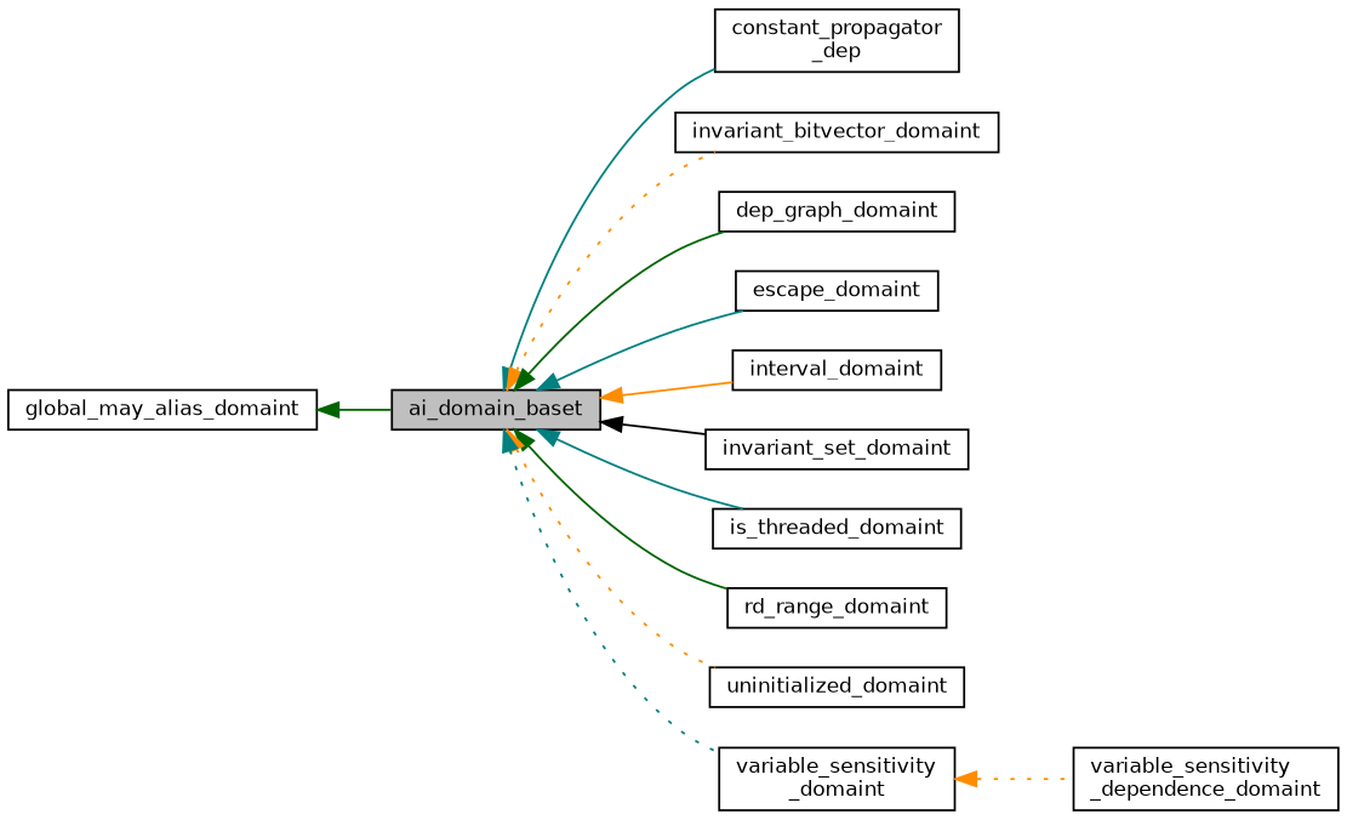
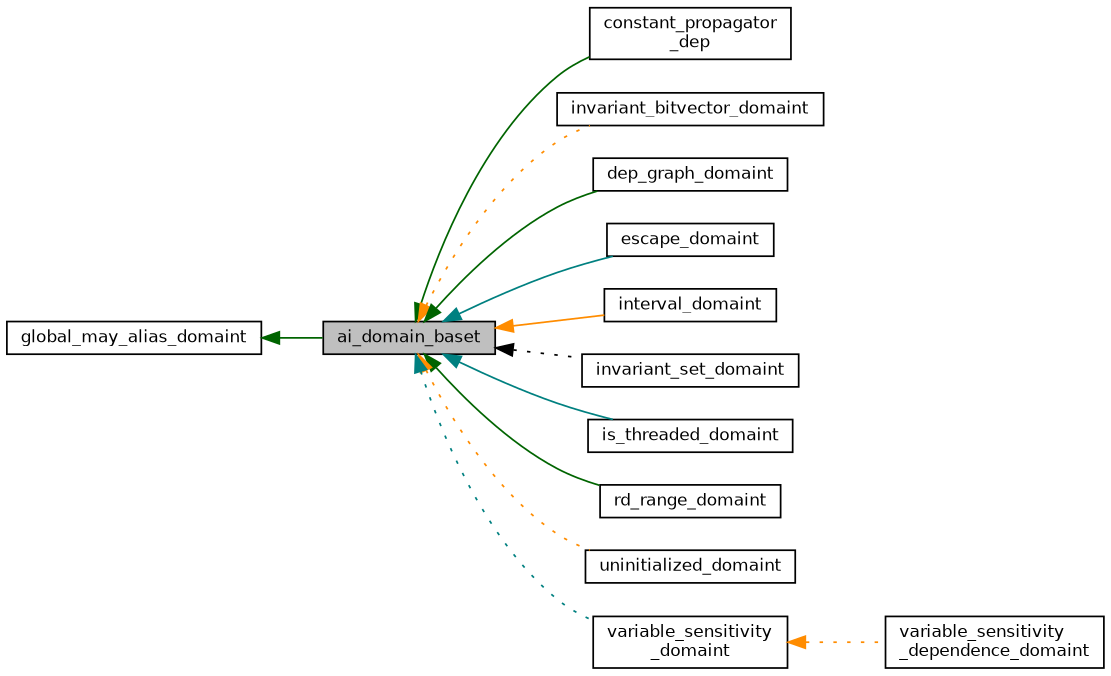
  digraph {
    rankdir=LR
    node [color=black fontname=Helvetica fontsize=10 shape=record]
    edge [color=teal dir=back fontname=Helvetica fontsize=10 labelfontname=Helvetica labelfontsize=10 style=solid]
    n1 [fillcolor=grey75 fontcolor=black height=0.2 label=ai_domain_baset style=filled width=0.4]
    n2 [height=0.2 label="constant_propagator\l_dep" width=0.4]
    n3 [height=0.2 label=invariant_bitvector_domaint width=0.4]
    n4 [height=0.2 label=dep_graph_domaint width=0.4]
    n5 [height=0.2 label=escape_domaint width=0.4]
    n6 [height=0.2 label=interval_domaint width=0.4]
    n7 [height=0.2 label=invariant_set_domaint width=0.4]
    n8 [height=0.2 label=is_threaded_domaint width=0.4]
    n9 [height=0.2 label=rd_range_domaint width=0.4]
    n10 [height=0.2 label=uninitialized_domaint width=0.4]
    n11 [height=0.2 label="variable_sensitivity\l_domaint" width=0.4]
    n12 [height=0.2 label=global_may_alias_domaint width=0.4]
    n13 [height=0.2 label="variable_sensitivity\l_dependence_domaint" width=0.4]
-   n1 -> n2
+   n1 -> n2 [color=darkgreen]
    n1 -> n3 [color=darkorange style=dotted]
    n1 -> n4 [color=darkgreen]
    n1 -> n5
    n1 -> n6 [color=darkorange]
-   n1 -> n7 [color=black]
+   n1 -> n7 [color=black style=dotted]
    n1 -> n8
    n1 -> n9 [color=darkgreen]
    n1 -> n10 [color=darkorange style=dotted]
    n1 -> n11 [style=dotted]
    n11 -> n13 [color=darkorange style=dotted]
    n12 -> n1 [color=darkgreen]
  }
